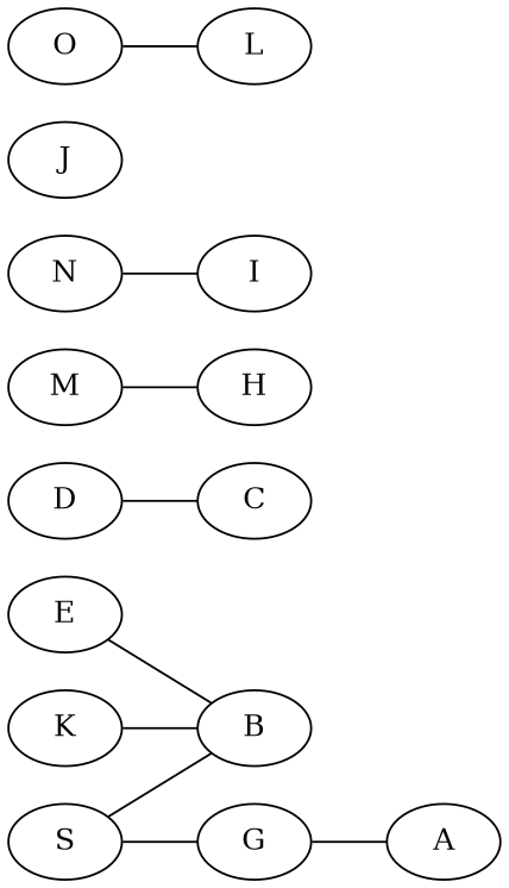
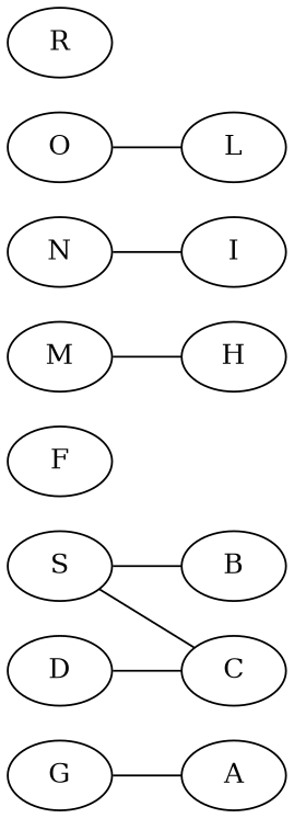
  graph {
    rankdir=LR
    n1 [label=A]
    n2 [label=B]
    n3 [label=C]
    n4 [label=D]
-   n5 [label=E]
+   n6 [label=F]
    n7 [label=G]
    n8 [label=H]
    n9 [label=I]
-   n10 [label=J]
-   n11 [label=K]
    n12 [label=L]
    n13 [label=M]
    n14 [label=N]
    n15 [label=O]
+   n16 [label=R]
    n17 [label=S]
    n4 -- n3
-   n5 -- n2
    n7 -- n1
-   n11 -- n2
    n13 -- n8
    n14 -- n9
    n15 -- n12
    n17 -- n2
-   n17 -- n7
+   n17 -- n3
  }
